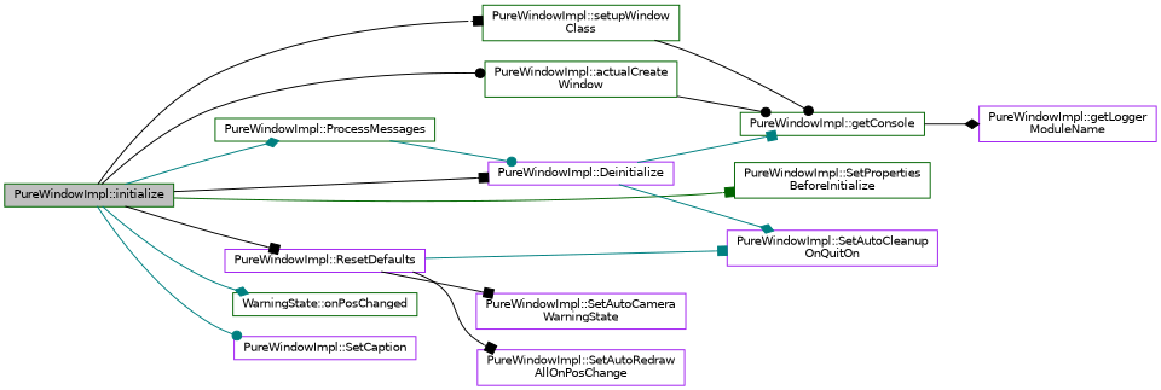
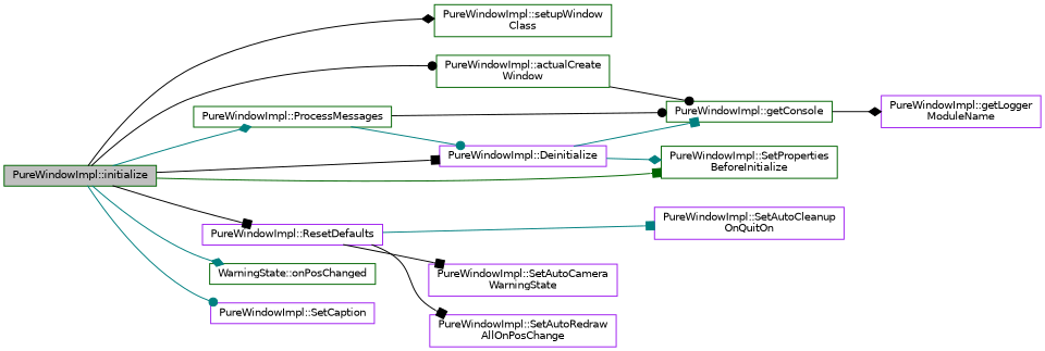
  digraph {
    fontname="DejaVu Sans"
    rankdir=LR
    node [color=darkgreen fillcolor=white fontname="DejaVu Sans" fontsize=10 shape=record style=filled]
    edge [arrowhead=box color=black fontname="DejaVu Sans" fontsize=10 labelfontname=Helvetica labelfontsize=10 style=solid]
    n1 [fillcolor=grey75 fontcolor=black height=0.2 label="PureWindowImpl::initialize" width=0.4]
    n2 [height=0.2 label="PureWindowImpl::actualCreate\lWindow" width=0.4]
    n3 [height=0.2 label="WarningState::onPosChanged" width=0.4]
    n4 [height=0.2 label="PureWindowImpl::ProcessMessages" width=0.4]
    n5 [height=0.2 label="PureWindowImpl::SetProperties\lBeforeInitialize" width=0.4]
    n6 [color=purple height=0.2 label="PureWindowImpl::ResetDefaults" width=0.4]
    n7 [color=purple height=0.2 label="PureWindowImpl::SetCaption" width=0.4]
    n8 [height=0.2 label="PureWindowImpl::setupWindow\lClass" width=0.4]
    n9 [color=purple height=0.2 label="PureWindowImpl::Deinitialize" width=0.4]
    n10 [height=0.2 label="PureWindowImpl::getConsole" width=0.4]
    n11 [color=purple height=0.2 label="PureWindowImpl::getLogger\lModuleName" width=0.4]
    n12 [color=purple height=0.2 label="PureWindowImpl::SetAutoCamera\lWarningState" width=0.4]
    n13 [color=purple height=0.2 label="PureWindowImpl::SetAutoCleanup\lOnQuitOn" width=0.4]
    n14 [color=purple height=0.2 label="PureWindowImpl::SetAutoRedraw\lAllOnPosChange" width=0.4]
    n1 -> n2 [arrowhead=dot]
    n1 -> n3 [arrowhead=diamond color=teal]
    n1 -> n4 [arrowhead=diamond color=teal]
    n1 -> n5 [color=darkgreen]
    n1 -> n6
    n1 -> n7 [arrowhead=dot color=teal]
-   n1 -> n8
+   n1 -> n8 [arrowhead=diamond]
    n1 -> n9
    n2 -> n10 [arrowhead=dot]
    n4 -> n9 [arrowhead=dot color=teal]
    n6 -> n12
    n6 -> n13 [color=teal]
    n6 -> n14
-   n8 -> n10 [arrowhead=dot]
-   n9 -> n13 [arrowhead=diamond color=teal]
+   n4 -> n10 [arrowhead=dot]
+   n9 -> n5 [arrowhead=diamond color=teal]
    n9 -> n10 [color=teal]
    n10 -> n11 [arrowhead=diamond]
  }
